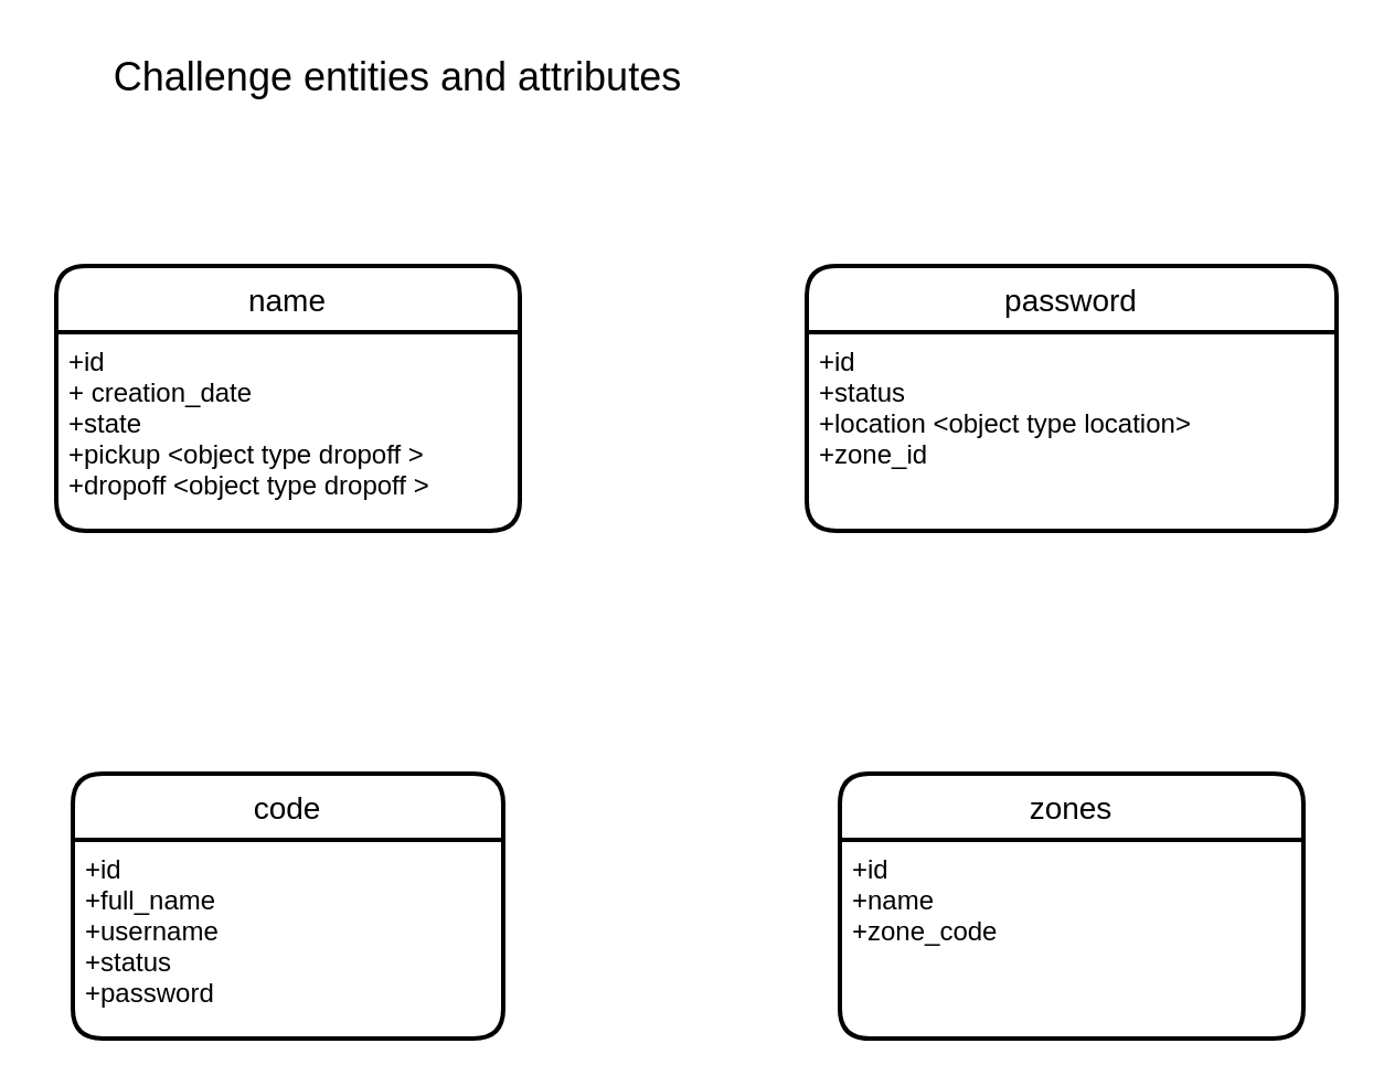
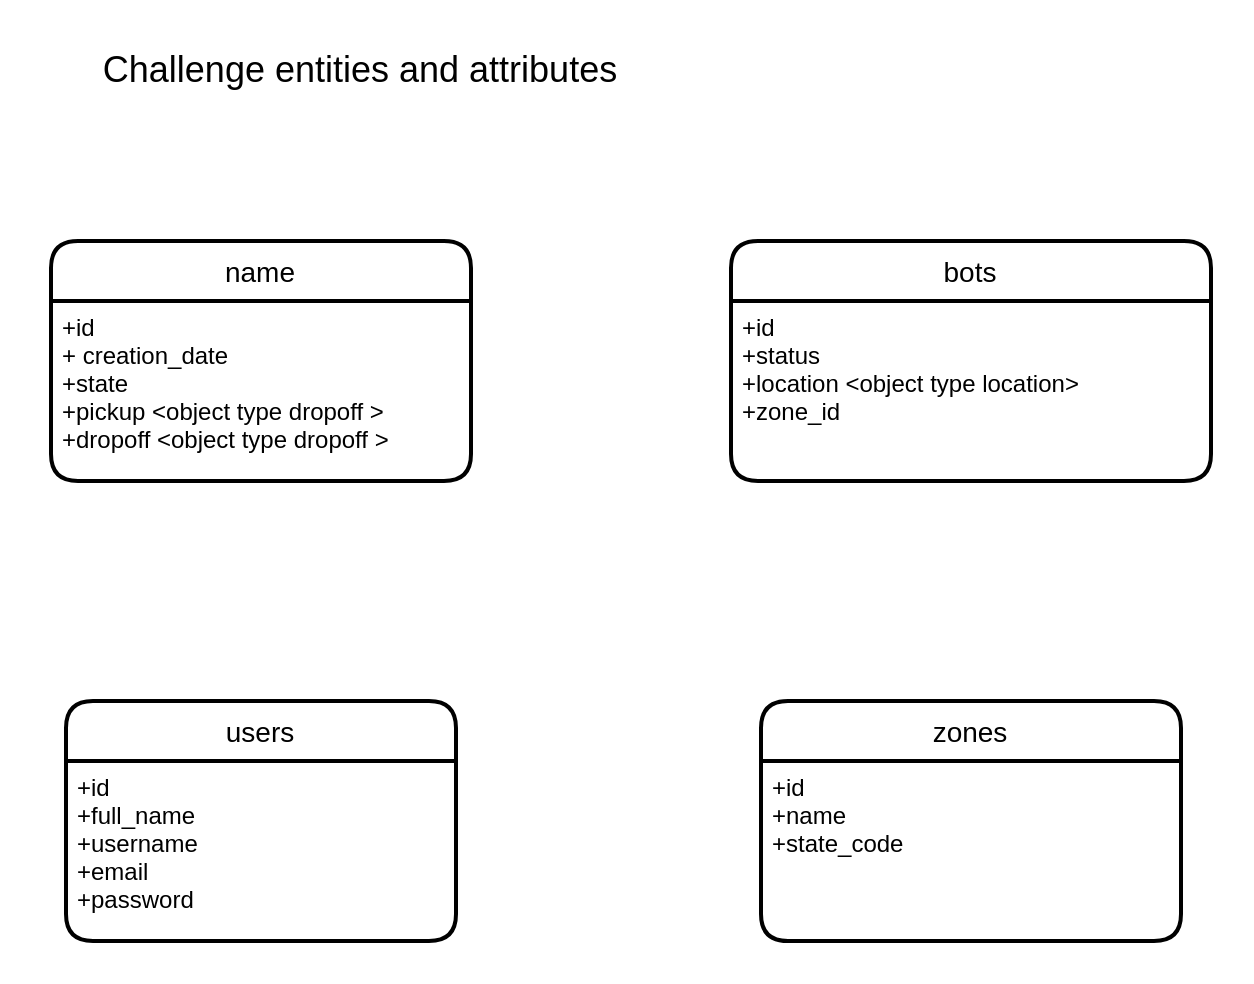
  <mxCell id="0" />
  <mxCell id="1" parent="0" />
  <mxCell id="2" value="name" style="swimlane;childLayout=stackLayout;horizontal=1;startSize=30;horizontalStack=0;rounded=1;fontSize=14;fontStyle=0;strokeWidth=2;resizeParent=0;resizeLast=1;shadow=0;dashed=0;align=center;" parent="1" vertex="1"><mxGeometry x="25" y="120" width="210" height="120" as="geometry" /></mxCell>
  <mxCell id="3" value="+id&#10;+ creation_date&#10;+state&#10;+pickup &lt;object type dropoff &gt;&#10;+dropoff &lt;object type dropoff &gt;" style="align=left;strokeColor=none;fillColor=none;spacingLeft=4;fontSize=12;verticalAlign=top;resizable=0;rotatable=0;part=1;" parent="2" vertex="1"><mxGeometry y="30" width="210" height="90" as="geometry" /></mxCell>
  <mxCell id="4" value="zones" style="swimlane;childLayout=stackLayout;horizontal=1;startSize=30;horizontalStack=0;rounded=1;fontSize=14;fontStyle=0;strokeWidth=2;resizeParent=0;resizeLast=1;shadow=0;dashed=0;align=center;" parent="1" vertex="1"><mxGeometry x="380" y="350" width="210" height="120" as="geometry" /></mxCell>
- <mxCell id="5" value="+id&#10;+name&#10;+zone_code" style="align=left;strokeColor=none;fillColor=none;spacingLeft=4;fontSize=12;verticalAlign=top;resizable=0;rotatable=0;part=1;" parent="4" vertex="1"><mxGeometry y="30" width="210" height="90" as="geometry" /></mxCell>
- <mxCell id="6" value="password" style="swimlane;childLayout=stackLayout;horizontal=1;startSize=30;horizontalStack=0;rounded=1;fontSize=14;fontStyle=0;strokeWidth=2;resizeParent=0;resizeLast=1;shadow=0;dashed=0;align=center;" parent="1" vertex="1"><mxGeometry x="365" y="120" width="240" height="120" as="geometry" /></mxCell>
+ <mxCell id="5" value="+id&#10;+name&#10;+state_code" style="align=left;strokeColor=none;fillColor=none;spacingLeft=4;fontSize=12;verticalAlign=top;resizable=0;rotatable=0;part=1;" parent="4" vertex="1"><mxGeometry y="30" width="210" height="90" as="geometry" /></mxCell>
+ <mxCell id="6" value="bots" style="swimlane;childLayout=stackLayout;horizontal=1;startSize=30;horizontalStack=0;rounded=1;fontSize=14;fontStyle=0;strokeWidth=2;resizeParent=0;resizeLast=1;shadow=0;dashed=0;align=center;" parent="1" vertex="1"><mxGeometry x="365" y="120" width="240" height="120" as="geometry" /></mxCell>
  <mxCell id="7" value="+id&#10;+status&#10;+location &lt;object type location&gt;&#10;+zone_id " style="align=left;strokeColor=none;fillColor=none;spacingLeft=4;fontSize=12;verticalAlign=top;resizable=0;rotatable=0;part=1;" parent="6" vertex="1"><mxGeometry y="30" width="240" height="90" as="geometry" /></mxCell>
- <mxCell id="8" value="code" style="swimlane;childLayout=stackLayout;horizontal=1;startSize=30;horizontalStack=0;rounded=1;fontSize=14;fontStyle=0;strokeWidth=2;resizeParent=0;resizeLast=1;shadow=0;dashed=0;align=center;" parent="1" vertex="1"><mxGeometry x="32.5" y="350" width="195" height="120" as="geometry" /></mxCell>
- <mxCell id="9" value="+id&#10;+full_name&#10;+username&#10;+status&#10;+password" style="align=left;strokeColor=none;fillColor=none;spacingLeft=4;fontSize=12;verticalAlign=top;resizable=0;rotatable=0;part=1;" parent="8" vertex="1"><mxGeometry y="30" width="195" height="90" as="geometry" /></mxCell>
+ <mxCell id="8" value="users" style="swimlane;childLayout=stackLayout;horizontal=1;startSize=30;horizontalStack=0;rounded=1;fontSize=14;fontStyle=0;strokeWidth=2;resizeParent=0;resizeLast=1;shadow=0;dashed=0;align=center;" parent="1" vertex="1"><mxGeometry x="32.5" y="350" width="195" height="120" as="geometry" /></mxCell>
+ <mxCell id="9" value="+id&#10;+full_name&#10;+username&#10;+email&#10;+password" style="align=left;strokeColor=none;fillColor=none;spacingLeft=4;fontSize=12;verticalAlign=top;resizable=0;rotatable=0;part=1;" parent="8" vertex="1"><mxGeometry y="30" width="195" height="90" as="geometry" /></mxCell>
  <mxCell id="10" value="&lt;font style=&quot;font-size: 18px&quot;&gt;Challenge entities and attributes&lt;/font&gt;" style="text;html=1;strokeColor=none;fillColor=none;align=center;verticalAlign=middle;whiteSpace=wrap;rounded=0;" parent="1" vertex="1"><mxGeometry x="20" y="20" width="320" height="30" as="geometry" /></mxCell>
